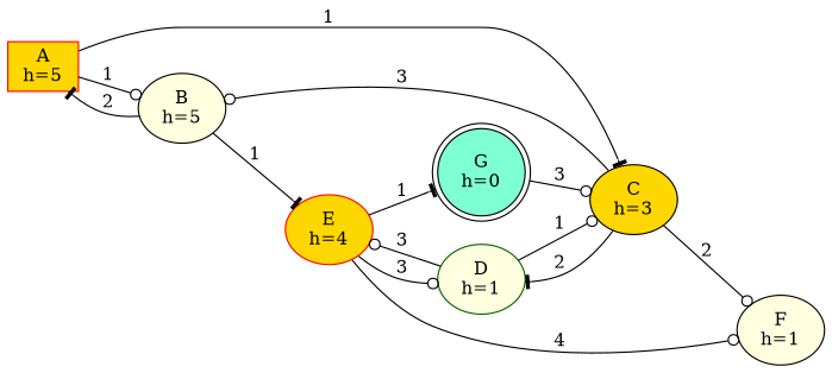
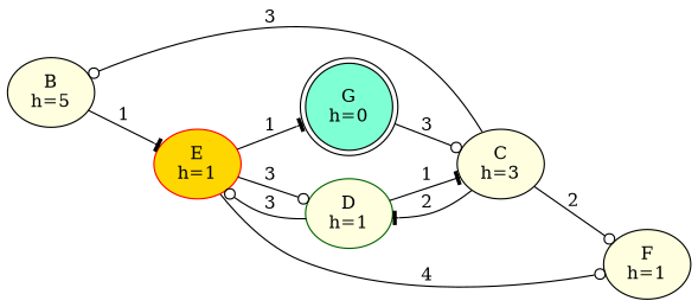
  digraph {
    rankdir=LR
    node [color=black fillcolor=gold style=filled]
    edge [arrowhead=odot]
-   n1 [color=red label="A\nh=5" shape=box]
    n2 [fillcolor=lightyellow label="B\nh=5"]
-   n3 [label="C\nh=3"]
-   n4 [color=red label="E\nh=4"]
+   n3 [fillcolor=lightyellow label="C\nh=3"]
+   n4 [color=red label="E\nh=1"]
    n5 [color=darkgreen fillcolor=lightyellow label="D\nh=1"]
    n6 [fillcolor=lightyellow label="F\nh=1"]
    n7 [fillcolor=aquamarine label="G\nh=0" shape=doublecircle]
-   n1 -> n2 [label=1]
-   n1 -> n3 [arrowhead=tee label=1]
-   n2 -> n1 [arrowhead=tee label=2]
    n2 -> n4 [arrowhead=tee label=1]
    n3 -> n2 [label=3]
    n3 -> n5 [arrowhead=tee label=2]
    n3 -> n6 [label=2]
    n4 -> n5 [label=3]
    n4 -> n6 [label=4]
    n4 -> n7 [arrowhead=tee label=1]
-   n5 -> n3 [label=1]
+   n5 -> n3 [arrowhead=tee label=1]
    n5 -> n4 [label=3]
    n7 -> n3 [label=3]
  }
